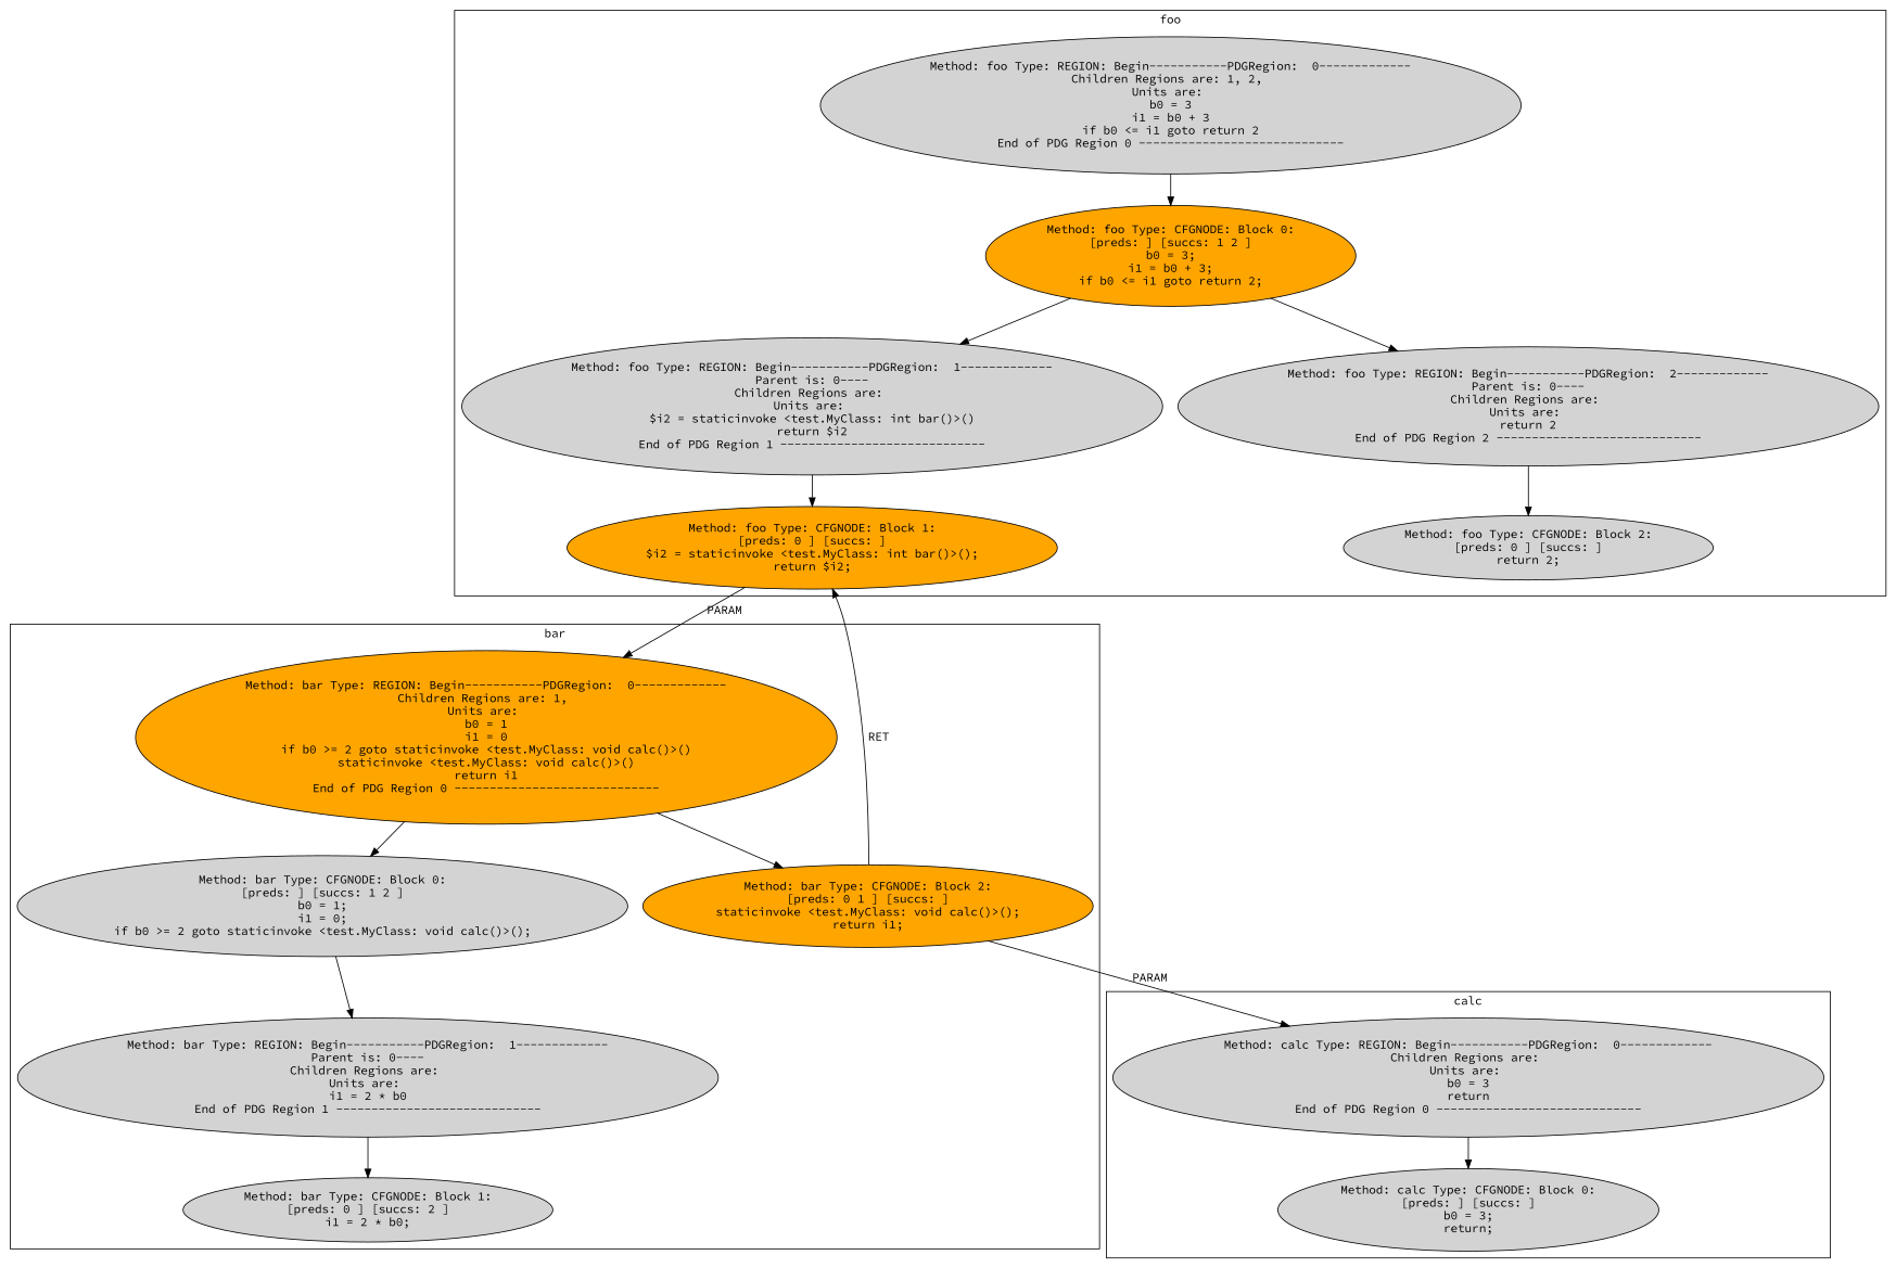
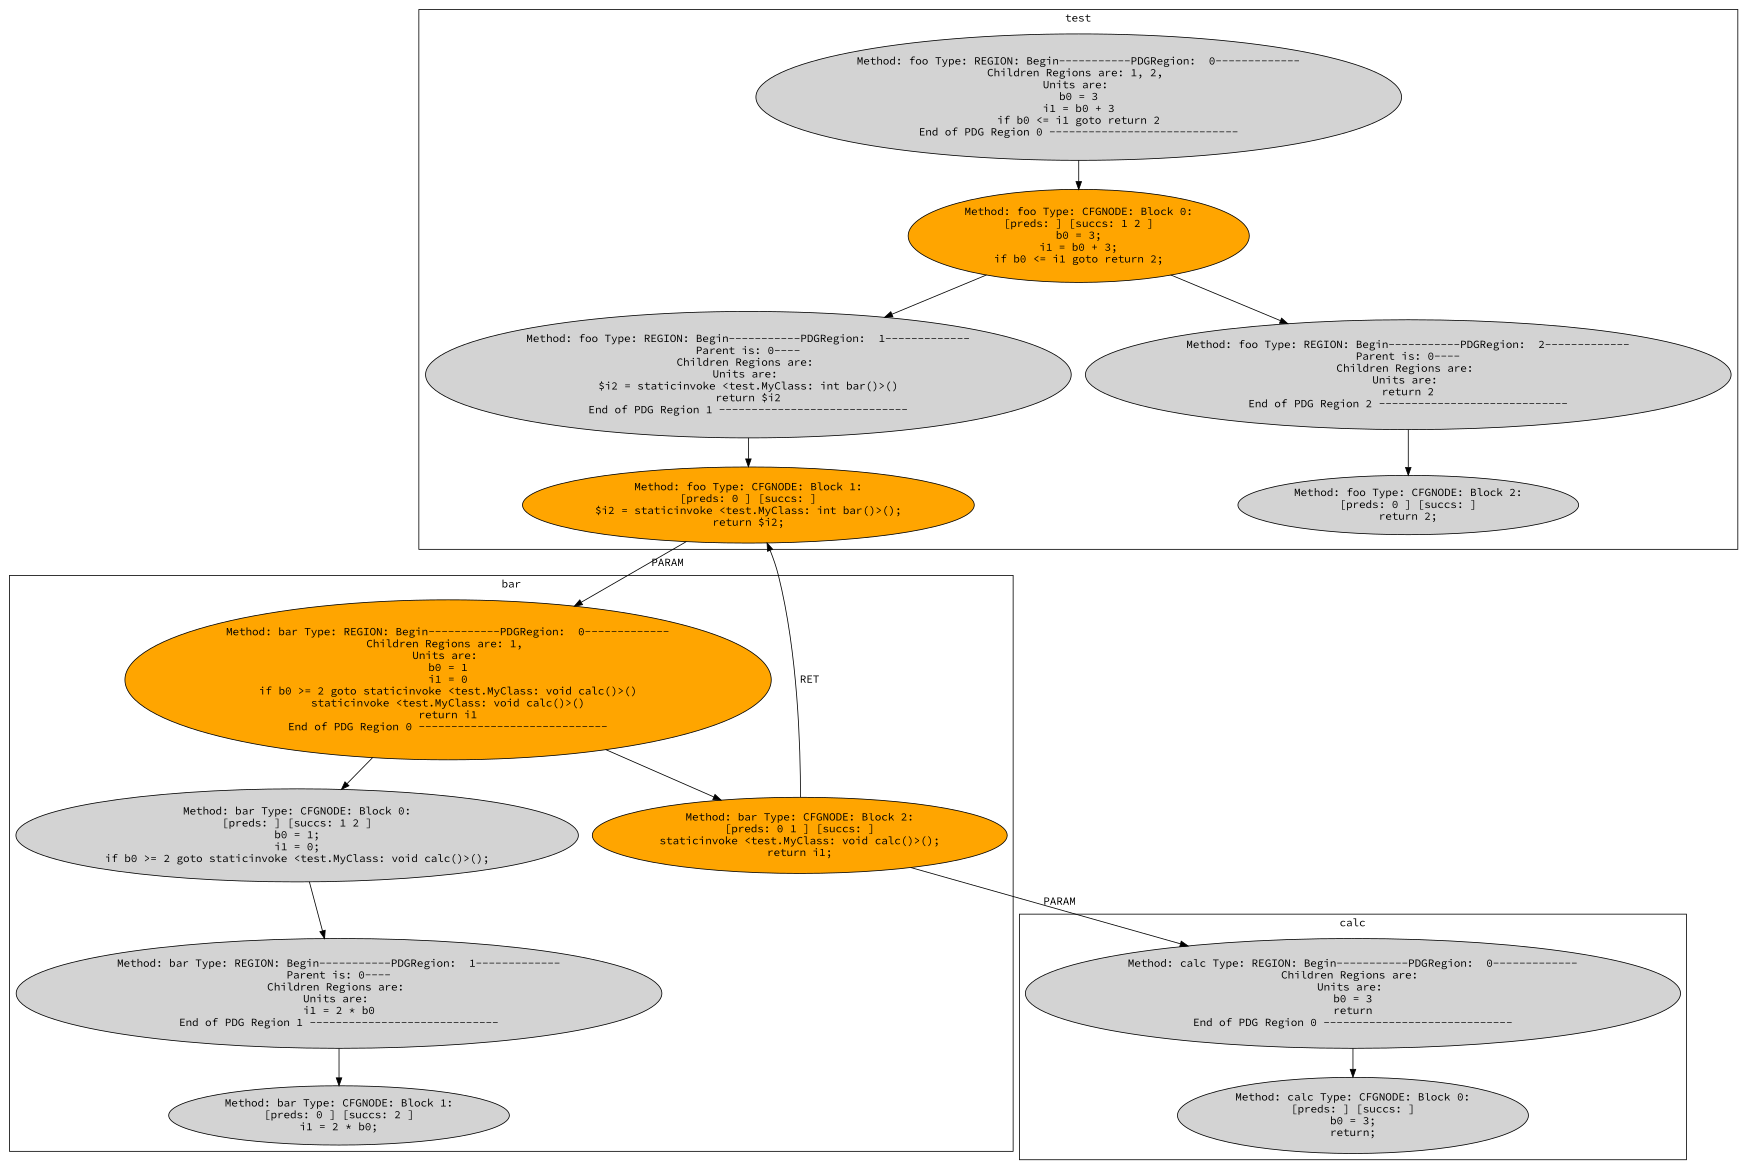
  digraph {
    fontname="Source Code Pro"
    node [style=filled fillcolor=lightgrey fontname="Source Code Pro"]
    edge [fontname="Source Code Pro"]
    n1 [label="Method: foo Type: REGION: Begin-----------PDGRegion:  0-------------\nChildren Regions are: 1, 2, \nUnits are: \nb0 = 3\ni1 = b0 + 3\nif b0 <= i1 goto return 2\nEnd of PDG Region 0 -----------------------------\n"]
    n2 [label="Method: foo Type: CFGNODE: Block 0:\n[preds: ] [succs: 1 2 ]\nb0 = 3;\ni1 = b0 + 3;\nif b0 <= i1 goto return 2;\n" fillcolor=orange]
    n3 [label="Method: foo Type: REGION: Begin-----------PDGRegion:  1-------------\nParent is: 0----\nChildren Regions are: \nUnits are: \n$i2 = staticinvoke <test.MyClass: int bar()>()\nreturn $i2\nEnd of PDG Region 1 -----------------------------\n"]
    n4 [label="Method: foo Type: REGION: Begin-----------PDGRegion:  2-------------\nParent is: 0----\nChildren Regions are: \nUnits are: \nreturn 2\nEnd of PDG Region 2 -----------------------------\n"]
    n5 [label="Method: foo Type: CFGNODE: Block 1:\n[preds: 0 ] [succs: ]\n$i2 = staticinvoke <test.MyClass: int bar()>();\nreturn $i2;\n" fillcolor=orange]
    n6 [label="Method: foo Type: CFGNODE: Block 2:\n[preds: 0 ] [succs: ]\nreturn 2;\n"]
    n7 [label="Method: bar Type: REGION: Begin-----------PDGRegion:  0-------------\nChildren Regions are: 1, \nUnits are: \nb0 = 1\ni1 = 0\nif b0 >= 2 goto staticinvoke <test.MyClass: void calc()>()\nstaticinvoke <test.MyClass: void calc()>()\nreturn i1\nEnd of PDG Region 0 -----------------------------\n" fillcolor=orange]
    n8 [label="Method: bar Type: CFGNODE: Block 0:\n[preds: ] [succs: 1 2 ]\nb0 = 1;\ni1 = 0;\nif b0 >= 2 goto staticinvoke <test.MyClass: void calc()>();\n"]
    n9 [label="Method: bar Type: CFGNODE: Block 2:\n[preds: 0 1 ] [succs: ]\nstaticinvoke <test.MyClass: void calc()>();\nreturn i1;\n" fillcolor=orange]
    n10 [label="Method: bar Type: REGION: Begin-----------PDGRegion:  1-------------\nParent is: 0----\nChildren Regions are: \nUnits are: \ni1 = 2 * b0\nEnd of PDG Region 1 -----------------------------\n"]
    n11 [label="Method: bar Type: CFGNODE: Block 1:\n[preds: 0 ] [succs: 2 ]\ni1 = 2 * b0;\n"]
    n12 [label="Method: calc Type: REGION: Begin-----------PDGRegion:  0-------------\nChildren Regions are: \nUnits are: \nb0 = 3\nreturn\nEnd of PDG Region 0 -----------------------------\n"]
    n13 [label="Method: calc Type: CFGNODE: Block 0:\n[preds: ] [succs: ]\nb0 = 3;\nreturn;\n"]
    subgraph cluster_1 {
-     label=foo
+     label=test
      n1
      n2
      n3
      n4
      n5
      n6
    }
    subgraph cluster_2 {
      label=bar
      n7
      n8
      n9
      n10
      n11
    }
    subgraph cluster_3 {
      label=calc
      n12
      n13
    }
    n1 -> n2
    n2 -> n3
    n2 -> n4
    n3 -> n5
    n4 -> n6
    n5 -> n7 [label=PARAM]
    n7 -> n8
    n7 -> n9
    n8 -> n10
    n9 -> n5 [label=RET]
    n9 -> n12 [label=PARAM]
    n10 -> n11
    n12 -> n13
  }
